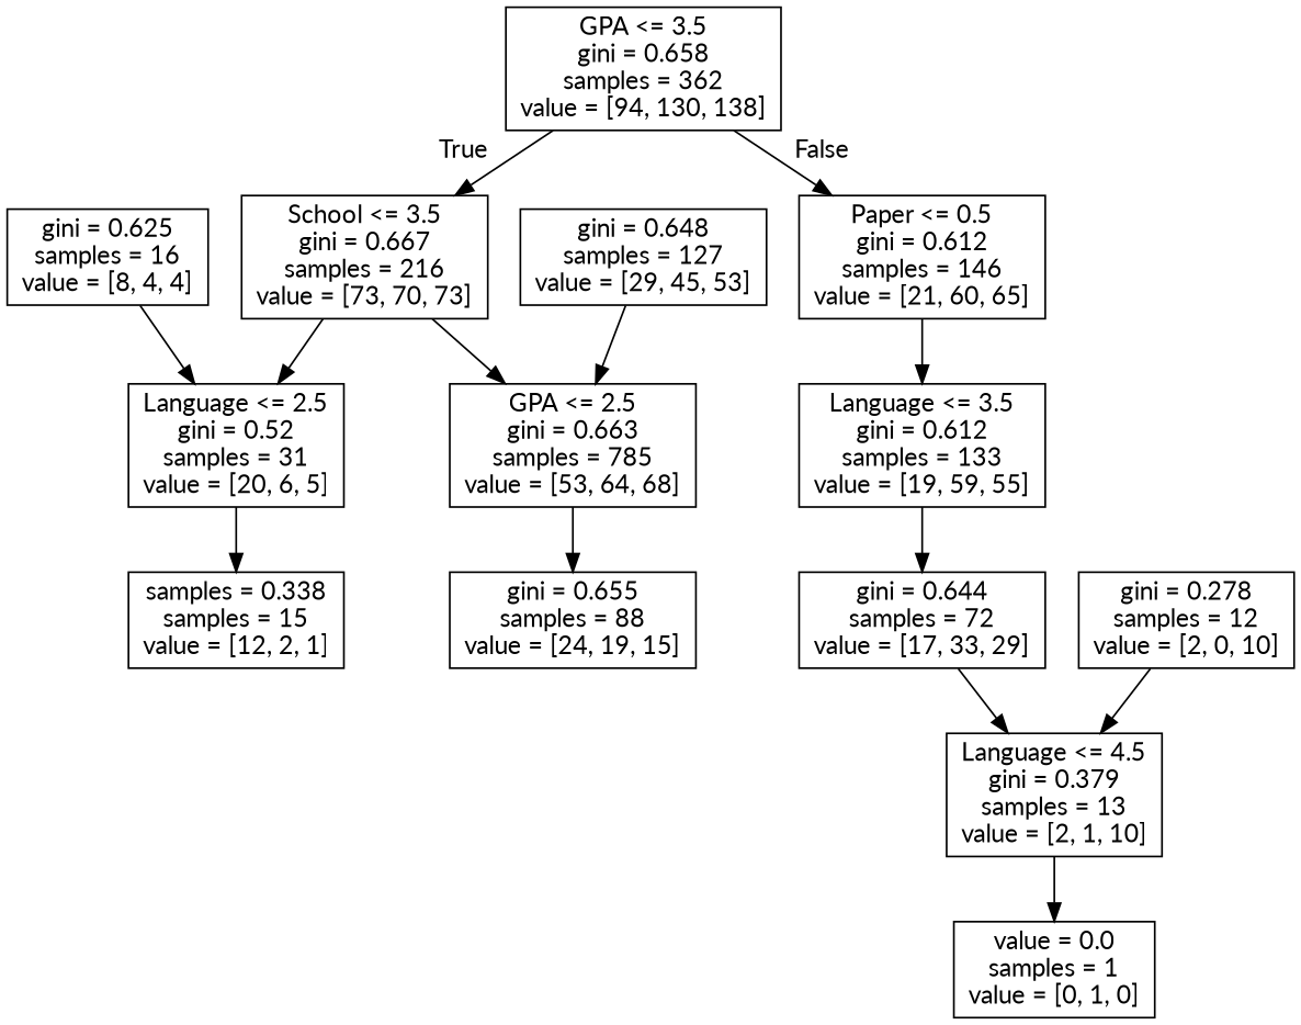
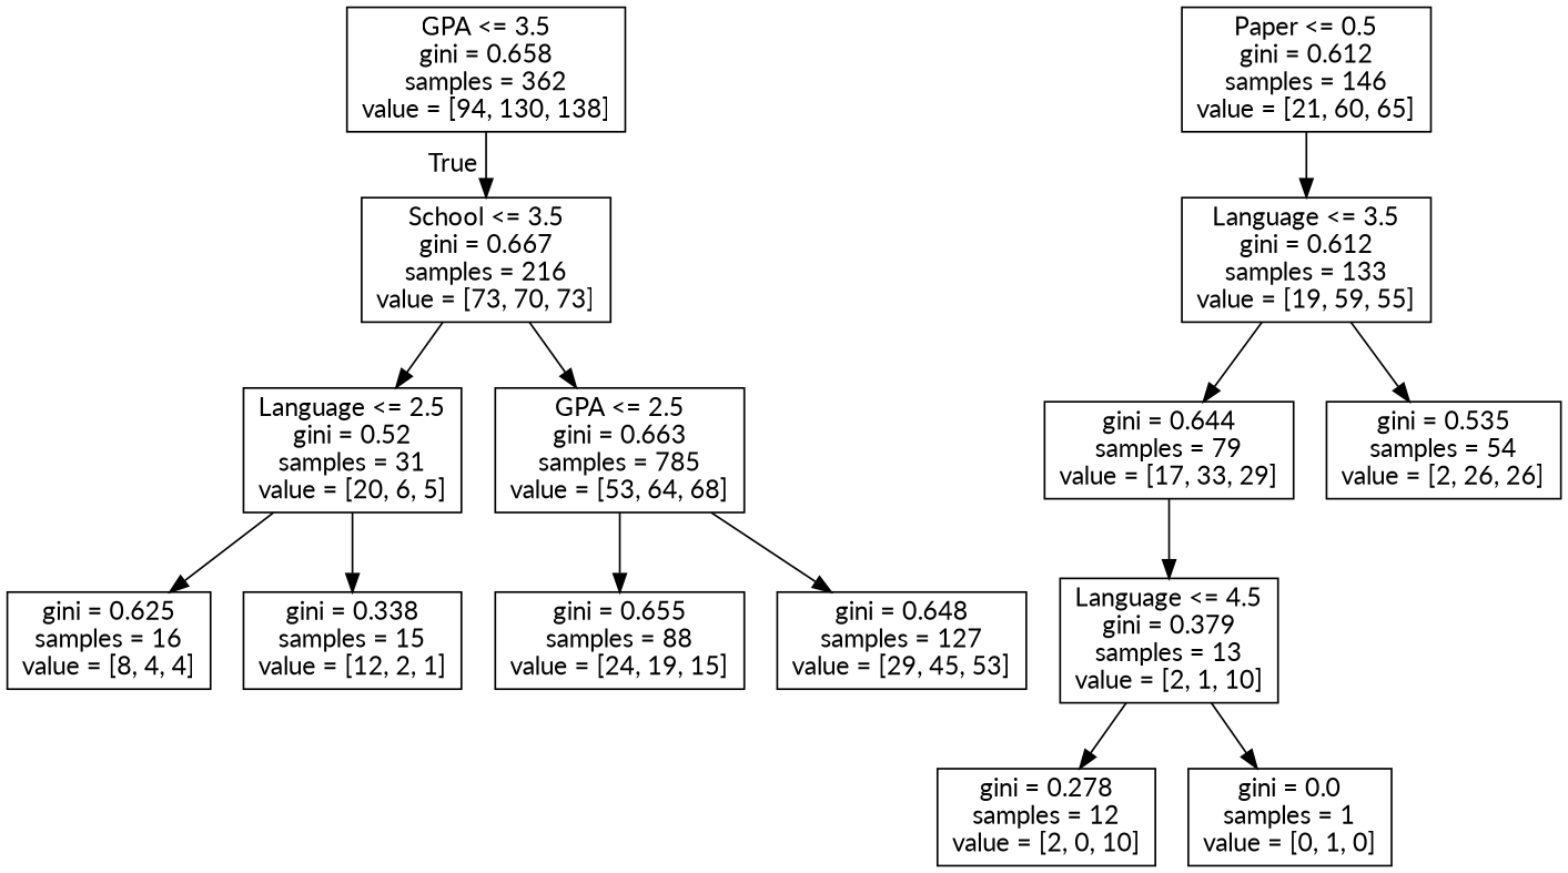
  digraph {
    fontname=Lato
    node [fontname=Lato shape=box]
    edge [fontname=Lato]
    n1 [label="GPA <= 3.5\ngini = 0.658\nsamples = 362\nvalue = [94, 130, 138]"]
    n2 [label="School <= 3.5\ngini = 0.667\nsamples = 216\nvalue = [73, 70, 73]"]
    n3 [label="Paper <= 0.5\ngini = 0.612\nsamples = 146\nvalue = [21, 60, 65]"]
    n4 [label="Language <= 2.5\ngini = 0.52\nsamples = 31\nvalue = [20, 6, 5]"]
    n5 [label="GPA <= 2.5\ngini = 0.663\nsamples = 785\nvalue = [53, 64, 68]"]
    n6 [label="Language <= 3.5\ngini = 0.612\nsamples = 133\nvalue = [19, 59, 55]"]
    n7 [label="gini = 0.625\nsamples = 16\nvalue = [8, 4, 4]"]
-   n8 [label="samples = 0.338\nsamples = 15\nvalue = [12, 2, 1]"]
+   n8 [label="gini = 0.338\nsamples = 15\nvalue = [12, 2, 1]"]
    n9 [label="gini = 0.655\nsamples = 88\nvalue = [24, 19, 15]"]
    n10 [label="gini = 0.648\nsamples = 127\nvalue = [29, 45, 53]"]
-   n11 [label="gini = 0.644\nsamples = 72\nvalue = [17, 33, 29]"]
+   n11 [label="gini = 0.644\nsamples = 79\nvalue = [17, 33, 29]"]
+   n12 [label="gini = 0.535\nsamples = 54\nvalue = [2, 26, 26]"]
    n13 [label="Language <= 4.5\ngini = 0.379\nsamples = 13\nvalue = [2, 1, 10]"]
    n14 [label="gini = 0.278\nsamples = 12\nvalue = [2, 0, 10]"]
-   n15 [label="value = 0.0\nsamples = 1\nvalue = [0, 1, 0]"]
+   n15 [label="gini = 0.0\nsamples = 1\nvalue = [0, 1, 0]"]
    n1 -> n2 [headlabel=True labelangle=45 labeldistance=2.5]
-   n1 -> n3 [headlabel=False labelangle=-45 labeldistance=2.5]
    n2 -> n4
    n2 -> n5
    n3 -> n6
-   n7 -> n4
+   n4 -> n7
    n4 -> n8
    n5 -> n9
-   n10 -> n5
+   n5 -> n10
    n6 -> n11
+   n6 -> n12
    n11 -> n13
-   n14 -> n13
+   n13 -> n14
    n13 -> n15
  }
